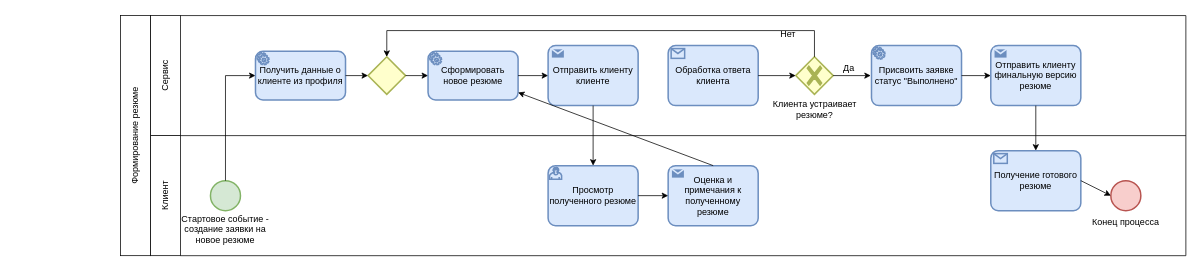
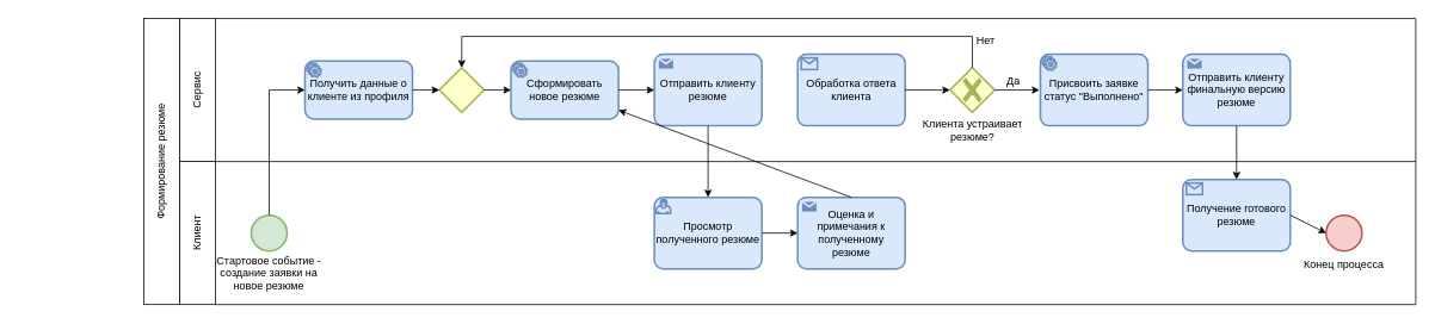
  <mxCell id="0" />
  <mxCell id="1" parent="0" />
  <mxCell id="2" value="Клиент" style="rounded=0;whiteSpace=wrap;html=1;rotation=-90;" vertex="1" parent="1"><mxGeometry x="140" y="240" width="160" height="40" as="geometry" /></mxCell>
  <mxCell id="3" value="Сервис" style="rounded=0;whiteSpace=wrap;html=1;rotation=-90;" vertex="1" parent="1"><mxGeometry x="140" y="80" width="160" height="40" as="geometry" /></mxCell>
  <mxCell id="4" value="" style="endArrow=none;html=1;rounded=0;exitX=0;exitY=1;exitDx=0;exitDy=0;" edge="1" parent="1" source="2"><mxGeometry width="50" height="50" relative="1" as="geometry"><mxPoint x="760" y="190" as="sourcePoint" /><mxPoint x="1580" y="340" as="targetPoint" /></mxGeometry></mxCell>
  <mxCell id="5" value="" style="endArrow=none;html=1;rounded=0;exitX=1;exitY=1;exitDx=0;exitDy=0;" edge="1" parent="1" source="3"><mxGeometry width="50" height="50" relative="1" as="geometry"><mxPoint x="340" y="130" as="sourcePoint" /><mxPoint x="1580" y="20" as="targetPoint" /></mxGeometry></mxCell>
  <mxCell id="6" value="" style="endArrow=none;html=1;rounded=0;exitX=0;exitY=1;exitDx=0;exitDy=0;" edge="1" parent="1" source="3"><mxGeometry width="50" height="50" relative="1" as="geometry"><mxPoint x="260" y="200" as="sourcePoint" /><mxPoint x="1580" y="180" as="targetPoint" /></mxGeometry></mxCell>
  <mxCell id="7" value="" style="ellipse;whiteSpace=wrap;html=1;aspect=fixed;fillColor=#d5e8d4;strokeColor=#82b366;strokeWidth=2;" vertex="1" parent="1"><mxGeometry x="280" y="240" width="40" height="40" as="geometry" /></mxCell>
  <mxCell id="8" value="Стартовое событие - создание заявки на новое резюме" style="text;html=1;strokeColor=none;fillColor=none;align=center;verticalAlign=middle;whiteSpace=wrap;rounded=0;" vertex="1" parent="1"><mxGeometry x="235" y="290" width="130" height="30" as="geometry" /></mxCell>
  <mxCell id="9" value="" style="endArrow=classic;html=1;rounded=0;exitX=0.5;exitY=0;exitDx=0;exitDy=0;entryX=0;entryY=0.5;entryDx=0;entryDy=0;edgeStyle=orthogonalEdgeStyle;entryPerimeter=0;" edge="1" parent="1" source="7" target="21"><mxGeometry width="50" height="50" relative="1" as="geometry"><mxPoint x="310" y="250" as="sourcePoint" /><mxPoint x="350" y="100" as="targetPoint" /><Array as="points"><mxPoint x="300" y="100" /></Array></mxGeometry></mxCell>
  <mxCell id="10" value="" style="rhombus;whiteSpace=wrap;html=1;strokeWidth=2;fillColor=#FFFFCC;strokeColor=#A9B354;" vertex="1" parent="1"><mxGeometry x="490" y="75" width="50" height="50" as="geometry" /></mxCell>
  <mxCell id="11" value="Клиента устраивает резюме?" style="text;html=1;strokeColor=none;fillColor=none;align=center;verticalAlign=middle;whiteSpace=wrap;rounded=0;" vertex="1" parent="1"><mxGeometry x="1022.5" y="130" width="125" height="30" as="geometry" /></mxCell>
- <mxCell id="12" value="Нет" style="text;html=1;strokeColor=none;fillColor=none;align=center;verticalAlign=middle;whiteSpace=wrap;rounded=0;" vertex="1" parent="1"><mxGeometry x="1020" y="30.01" width="60" height="30" as="geometry" /></mxCell>
+ <mxCell id="12" value="Нет" style="text;html=1;strokeColor=none;fillColor=none;align=center;verticalAlign=middle;whiteSpace=wrap;rounded=0;" vertex="1" parent="1"><mxGeometry x="1070" y="30.01" width="60" height="30" as="geometry" /></mxCell>
  <mxCell id="13" value="Конец процесса" style="text;html=1;strokeColor=none;fillColor=none;align=center;verticalAlign=middle;whiteSpace=wrap;rounded=0;" vertex="1" parent="1"><mxGeometry x="1450" y="280" width="100" height="30" as="geometry" /></mxCell>
  <mxCell id="14" value="" style="endArrow=none;html=1;rounded=0;" edge="1" parent="1"><mxGeometry width="50" height="50" relative="1" as="geometry"><mxPoint x="1580" y="340" as="sourcePoint" /><mxPoint x="1580" y="20" as="targetPoint" /></mxGeometry></mxCell>
  <mxCell id="15" value="Формирование резюме" style="rounded=0;whiteSpace=wrap;html=1;rotation=-90;" vertex="1" parent="1"><mxGeometry x="20" y="160" width="320" height="40" as="geometry" /></mxCell>
- <mxCell id="16" value="Отправить клиенту клиенте" style="points=[[0.25,0,0],[0.5,0,0],[0.75,0,0],[1,0.25,0],[1,0.5,0],[1,0.75,0],[0.75,1,0],[0.5,1,0],[0.25,1,0],[0,0.75,0],[0,0.5,0],[0,0.25,0]];shape=mxgraph.bpmn.task;whiteSpace=wrap;rectStyle=rounded;size=10;html=1;container=1;expand=0;collapsible=0;taskMarker=send;fillColor=#dae8fc;strokeColor=#6c8ebf;strokeWidth=2;" vertex="1" parent="1"><mxGeometry x="730" y="60" width="120" height="80" as="geometry" /></mxCell>
+ <mxCell id="16" value="Отправить клиенту резюме" style="points=[[0.25,0,0],[0.5,0,0],[0.75,0,0],[1,0.25,0],[1,0.5,0],[1,0.75,0],[0.75,1,0],[0.5,1,0],[0.25,1,0],[0,0.75,0],[0,0.5,0],[0,0.25,0]];shape=mxgraph.bpmn.task;whiteSpace=wrap;rectStyle=rounded;size=10;html=1;container=1;expand=0;collapsible=0;taskMarker=send;fillColor=#dae8fc;strokeColor=#6c8ebf;strokeWidth=2;" vertex="1" parent="1"><mxGeometry x="730" y="60" width="120" height="80" as="geometry" /></mxCell>
  <mxCell id="17" value="Сформировать новое резюме" style="points=[[0.25,0,0],[0.5,0,0],[0.75,0,0],[1,0.25,0],[1,0.5,0],[1,0.75,0],[0.75,1,0],[0.5,1,0],[0.25,1,0],[0,0.75,0],[0,0.5,0],[0,0.25,0]];shape=mxgraph.bpmn.task;whiteSpace=wrap;rectStyle=rounded;size=10;html=1;container=1;expand=0;collapsible=0;taskMarker=service;fillColor=#dae8fc;strokeColor=#6c8ebf;strokeWidth=2;" vertex="1" parent="1"><mxGeometry x="570" y="67.51" width="120" height="65" as="geometry" /></mxCell>
  <mxCell id="18" value="Присвоить заявке статус &quot;Выполнено&quot;" style="points=[[0.25,0,0],[0.5,0,0],[0.75,0,0],[1,0.25,0],[1,0.5,0],[1,0.75,0],[0.75,1,0],[0.5,1,0],[0.25,1,0],[0,0.75,0],[0,0.5,0],[0,0.25,0]];shape=mxgraph.bpmn.task;whiteSpace=wrap;rectStyle=rounded;size=10;html=1;container=1;expand=0;collapsible=0;taskMarker=service;fillColor=#dae8fc;strokeColor=#6c8ebf;strokeWidth=2;" vertex="1" parent="1"><mxGeometry x="1161" y="60" width="120" height="80" as="geometry" /></mxCell>
  <mxCell id="19" value="Оценка и примечания к полученному резюме" style="points=[[0.25,0,0],[0.5,0,0],[0.75,0,0],[1,0.25,0],[1,0.5,0],[1,0.75,0],[0.75,1,0],[0.5,1,0],[0.25,1,0],[0,0.75,0],[0,0.5,0],[0,0.25,0]];shape=mxgraph.bpmn.task;whiteSpace=wrap;rectStyle=rounded;size=10;html=1;container=1;expand=0;collapsible=0;taskMarker=send;fillColor=#dae8fc;strokeColor=#6c8ebf;strokeWidth=2;" vertex="1" parent="1"><mxGeometry x="890" y="220" width="120" height="80" as="geometry" /></mxCell>
  <mxCell id="20" value="Обработка ответа клиента" style="points=[[0.25,0,0],[0.5,0,0],[0.75,0,0],[1,0.25,0],[1,0.5,0],[1,0.75,0],[0.75,1,0],[0.5,1,0],[0.25,1,0],[0,0.75,0],[0,0.5,0],[0,0.25,0]];shape=mxgraph.bpmn.task;whiteSpace=wrap;rectStyle=rounded;size=10;html=1;container=1;expand=0;collapsible=0;taskMarker=receive;fillColor=#dae8fc;strokeColor=#6c8ebf;strokeWidth=2;" vertex="1" parent="1"><mxGeometry x="890" y="60.01" width="120" height="80" as="geometry" /></mxCell>
  <mxCell id="21" value="Получить данные о клиенте из профиля" style="points=[[0.25,0,0],[0.5,0,0],[0.75,0,0],[1,0.25,0],[1,0.5,0],[1,0.75,0],[0.75,1,0],[0.5,1,0],[0.25,1,0],[0,0.75,0],[0,0.5,0],[0,0.25,0]];shape=mxgraph.bpmn.task;whiteSpace=wrap;rectStyle=rounded;size=10;html=1;container=1;expand=0;collapsible=0;taskMarker=service;fillColor=#dae8fc;strokeColor=#6c8ebf;strokeWidth=2;" vertex="1" parent="1"><mxGeometry x="340" y="67.51" width="120" height="65" as="geometry" /></mxCell>
  <mxCell id="22" value="Просмотр полученного резюме" style="points=[[0.25,0,0],[0.5,0,0],[0.75,0,0],[1,0.25,0],[1,0.5,0],[1,0.75,0],[0.75,1,0],[0.5,1,0],[0.25,1,0],[0,0.75,0],[0,0.5,0],[0,0.25,0]];shape=mxgraph.bpmn.task;whiteSpace=wrap;rectStyle=rounded;size=10;html=1;container=1;expand=0;collapsible=0;taskMarker=user;fillColor=#dae8fc;strokeColor=#6c8ebf;strokeWidth=2;" vertex="1" parent="1"><mxGeometry x="730" y="220" width="120" height="80" as="geometry" /></mxCell>
  <mxCell id="23" value="" style="points=[[0.25,0.25,0],[0.5,0,0],[0.75,0.25,0],[1,0.5,0],[0.75,0.75,0],[0.5,1,0],[0.25,0.75,0],[0,0.5,0]];shape=mxgraph.bpmn.gateway2;html=1;verticalLabelPosition=bottom;labelBackgroundColor=#ffffff;verticalAlign=top;align=center;perimeter=rhombusPerimeter;outlineConnect=0;outline=none;symbol=none;gwType=exclusive;strokeWidth=2;fillColor=#FFFFCC;strokeColor=#A9B354;" vertex="1" parent="1"><mxGeometry x="1060" y="75" width="50" height="50" as="geometry" /></mxCell>
  <mxCell id="24" value="Отправить клиенту финальную версию резюме" style="points=[[0.25,0,0],[0.5,0,0],[0.75,0,0],[1,0.25,0],[1,0.5,0],[1,0.75,0],[0.75,1,0],[0.5,1,0],[0.25,1,0],[0,0.75,0],[0,0.5,0],[0,0.25,0]];shape=mxgraph.bpmn.task;whiteSpace=wrap;rectStyle=rounded;size=10;html=1;container=1;expand=0;collapsible=0;taskMarker=send;fillColor=#dae8fc;strokeColor=#6c8ebf;strokeWidth=2;" vertex="1" parent="1"><mxGeometry x="1320" y="60.01" width="120" height="80" as="geometry" /></mxCell>
  <mxCell id="25" value="Получение готового резюме" style="points=[[0.25,0,0],[0.5,0,0],[0.75,0,0],[1,0.25,0],[1,0.5,0],[1,0.75,0],[0.75,1,0],[0.5,1,0],[0.25,1,0],[0,0.75,0],[0,0.5,0],[0,0.25,0]];shape=mxgraph.bpmn.task;whiteSpace=wrap;rectStyle=rounded;size=10;html=1;container=1;expand=0;collapsible=0;taskMarker=receive;fillColor=#dae8fc;strokeColor=#6c8ebf;strokeWidth=2;" vertex="1" parent="1"><mxGeometry x="1320" y="200" width="120" height="80" as="geometry" /></mxCell>
  <mxCell id="26" value="" style="ellipse;whiteSpace=wrap;html=1;aspect=fixed;fillColor=#f8cecc;strokeColor=#b85450;strokeWidth=2;" vertex="1" parent="1"><mxGeometry x="1480" y="240" width="40" height="40" as="geometry" /></mxCell>
  <mxCell id="27" value="" style="endArrow=classic;html=1;rounded=0;exitX=0.5;exitY=1;exitDx=0;exitDy=0;exitPerimeter=0;entryX=0.5;entryY=0;entryDx=0;entryDy=0;entryPerimeter=0;" edge="1" parent="1" source="16" target="22"><mxGeometry width="50" height="50" relative="1" as="geometry"><mxPoint x="760" y="240" as="sourcePoint" /><mxPoint x="810" y="190" as="targetPoint" /></mxGeometry></mxCell>
  <mxCell id="28" value="" style="endArrow=classic;html=1;rounded=0;entryX=0;entryY=0.5;entryDx=0;entryDy=0;entryPerimeter=0;exitX=1;exitY=0.5;exitDx=0;exitDy=0;exitPerimeter=0;" edge="1" parent="1" source="22" target="19"><mxGeometry width="50" height="50" relative="1" as="geometry"><mxPoint x="870" y="350" as="sourcePoint" /><mxPoint x="920" y="300" as="targetPoint" /></mxGeometry></mxCell>
  <mxCell id="29" value="" style="endArrow=classic;html=1;rounded=0;exitX=0.5;exitY=0;exitDx=0;exitDy=0;exitPerimeter=0;" edge="1" parent="1" source="19" target="17"><mxGeometry width="50" height="50" relative="1" as="geometry"><mxPoint x="920" y="200" as="sourcePoint" /><mxPoint x="970" y="150" as="targetPoint" /></mxGeometry></mxCell>
  <mxCell id="30" value="" style="endArrow=classic;html=1;rounded=0;exitX=1;exitY=0.5;exitDx=0;exitDy=0;exitPerimeter=0;entryX=0;entryY=0.5;entryDx=0;entryDy=0;entryPerimeter=0;" edge="1" parent="1" source="20" target="23"><mxGeometry width="50" height="50" relative="1" as="geometry"><mxPoint x="1080" y="110" as="sourcePoint" /><mxPoint x="1130" y="60" as="targetPoint" /></mxGeometry></mxCell>
  <mxCell id="31" value="" style="endArrow=classic;html=1;rounded=0;exitX=1;exitY=0.5;exitDx=0;exitDy=0;exitPerimeter=0;" edge="1" parent="1" source="23"><mxGeometry width="50" height="50" relative="1" as="geometry"><mxPoint x="1120" y="150" as="sourcePoint" /><mxPoint x="1160" y="100" as="targetPoint" /></mxGeometry></mxCell>
  <mxCell id="32" value="" style="endArrow=classic;html=1;rounded=0;exitX=1;exitY=0.5;exitDx=0;exitDy=0;exitPerimeter=0;entryX=0;entryY=0.5;entryDx=0;entryDy=0;entryPerimeter=0;" edge="1" parent="1" source="18" target="24"><mxGeometry width="50" height="50" relative="1" as="geometry"><mxPoint x="1290" y="140" as="sourcePoint" /><mxPoint x="1340" y="90" as="targetPoint" /></mxGeometry></mxCell>
  <mxCell id="33" value="" style="endArrow=classic;html=1;rounded=0;exitX=0.5;exitY=1;exitDx=0;exitDy=0;exitPerimeter=0;entryX=0.5;entryY=0;entryDx=0;entryDy=0;entryPerimeter=0;" edge="1" parent="1" source="24" target="25"><mxGeometry width="50" height="50" relative="1" as="geometry"><mxPoint x="1390" y="200" as="sourcePoint" /><mxPoint x="1440" y="150" as="targetPoint" /></mxGeometry></mxCell>
  <mxCell id="34" value="" style="endArrow=classic;html=1;rounded=0;exitX=1;exitY=0.5;exitDx=0;exitDy=0;exitPerimeter=0;entryX=0;entryY=0.5;entryDx=0;entryDy=0;" edge="1" parent="1" source="25" target="26"><mxGeometry width="50" height="50" relative="1" as="geometry"><mxPoint x="1440" y="270" as="sourcePoint" /><mxPoint x="1490" y="220" as="targetPoint" /></mxGeometry></mxCell>
  <mxCell id="35" value="" style="endArrow=classic;html=1;rounded=0;entryX=0.5;entryY=0;entryDx=0;entryDy=0;exitX=0.5;exitY=0;exitDx=0;exitDy=0;exitPerimeter=0;edgeStyle=elbowEdgeStyle;" edge="1" parent="1" source="23" target="10"><mxGeometry width="50" height="50" relative="1" as="geometry"><mxPoint x="740" y="90" as="sourcePoint" /><mxPoint x="670" y="70" as="targetPoint" /><Array as="points"><mxPoint x="880" y="40" /></Array></mxGeometry></mxCell>
  <mxCell id="36" value="Да" style="text;html=1;strokeColor=none;fillColor=none;align=center;verticalAlign=middle;whiteSpace=wrap;rounded=0;" vertex="1" parent="1"><mxGeometry x="1101" y="75" width="60" height="30" as="geometry" /></mxCell>
  <mxCell id="37" value="" style="endArrow=classic;html=1;rounded=0;exitX=1;exitY=0.5;exitDx=0;exitDy=0;exitPerimeter=0;" edge="1" parent="1" source="21"><mxGeometry width="50" height="50" relative="1" as="geometry"><mxPoint x="500" y="150" as="sourcePoint" /><mxPoint x="490" y="100" as="targetPoint" /></mxGeometry></mxCell>
  <mxCell id="38" value="" style="endArrow=classic;html=1;rounded=0;exitX=1;exitY=0.5;exitDx=0;exitDy=0;entryX=0;entryY=0.5;entryDx=0;entryDy=0;entryPerimeter=0;" edge="1" parent="1" source="10" target="17"><mxGeometry width="50" height="50" relative="1" as="geometry"><mxPoint x="520" y="190" as="sourcePoint" /><mxPoint x="570" y="140" as="targetPoint" /></mxGeometry></mxCell>
  <mxCell id="39" value="" style="endArrow=classic;html=1;rounded=0;exitX=1;exitY=0.5;exitDx=0;exitDy=0;exitPerimeter=0;entryX=0;entryY=0.5;entryDx=0;entryDy=0;entryPerimeter=0;" edge="1" parent="1" source="17" target="16"><mxGeometry width="50" height="50" relative="1" as="geometry"><mxPoint x="670" y="200" as="sourcePoint" /><mxPoint x="720" y="150" as="targetPoint" /></mxGeometry></mxCell>
